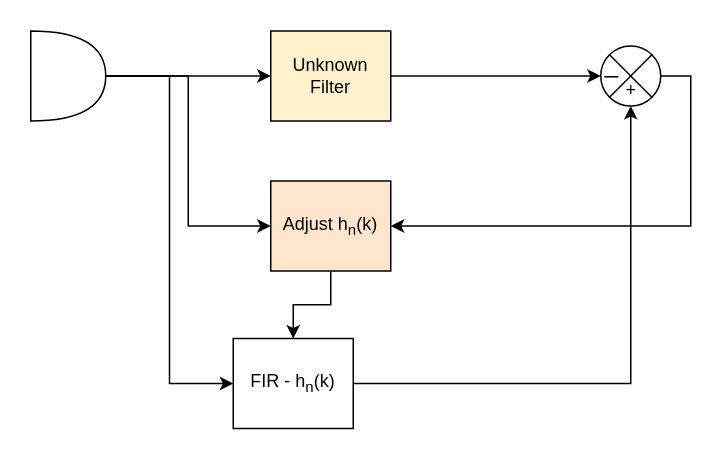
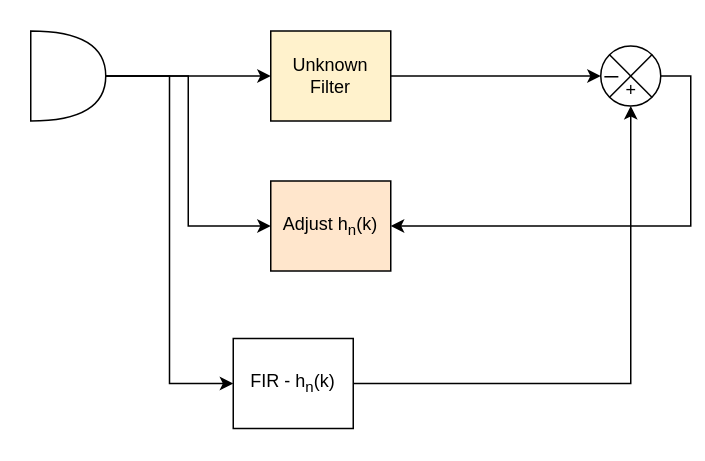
  <mxCell id="0" />
  <mxCell id="1" parent="0" />
  <mxCell id="2" style="edgeStyle=orthogonalEdgeStyle;rounded=0;orthogonalLoop=1;jettySize=auto;html=1;exitX=1;exitY=0.5;exitDx=0;exitDy=0;entryX=0;entryY=0.5;entryDx=0;entryDy=0;entryPerimeter=0;" edge="1" parent="1" source="3" target="9"><mxGeometry relative="1" as="geometry" /></mxCell>
  <mxCell id="3" value="Unknown&lt;br&gt;Filter" style="rounded=0;whiteSpace=wrap;html=1;fillColor=#fff2cc;" vertex="1" parent="1"><mxGeometry x="180" y="20" width="80" height="60" as="geometry" /></mxCell>
  <mxCell id="4" style="edgeStyle=orthogonalEdgeStyle;rounded=0;orthogonalLoop=1;jettySize=auto;html=1;exitX=1;exitY=0.5;exitDx=0;exitDy=0;entryX=0.5;entryY=1;entryDx=0;entryDy=0;entryPerimeter=0;" edge="1" parent="1" source="5" target="9"><mxGeometry relative="1" as="geometry" /></mxCell>
  <mxCell id="5" value="FIR - h&lt;sub&gt;n&lt;/sub&gt;(k)" style="rounded=0;whiteSpace=wrap;html=1;" vertex="1" parent="1"><mxGeometry x="155" y="225" width="80" height="60" as="geometry" /></mxCell>
- <mxCell id="6" style="edgeStyle=orthogonalEdgeStyle;rounded=0;orthogonalLoop=1;jettySize=auto;html=1;exitX=0.5;exitY=1;exitDx=0;exitDy=0;entryX=0.5;entryY=0;entryDx=0;entryDy=0;" edge="1" parent="1" source="7" target="5"><mxGeometry relative="1" as="geometry" /></mxCell>
  <mxCell id="7" value="Adjust h&lt;sub&gt;n&lt;/sub&gt;(k)" style="rounded=0;whiteSpace=wrap;html=1;fillColor=#ffe6cc;" vertex="1" parent="1"><mxGeometry x="180" y="120" width="80" height="60" as="geometry" /></mxCell>
  <mxCell id="8" value="" style="group" vertex="1" connectable="0" parent="1"><mxGeometry x="399" y="30" width="41" height="40" as="geometry" /></mxCell>
  <mxCell id="9" value="" style="verticalLabelPosition=bottom;verticalAlign=top;html=1;shape=mxgraph.flowchart.or;" vertex="1" parent="8"><mxGeometry x="1" width="40" height="40" as="geometry" /></mxCell>
  <mxCell id="10" value="&lt;font style=&quot;font-size: 16px&quot;&gt;_&lt;/font&gt;" style="text;html=1;align=center;verticalAlign=middle;resizable=0;points=[];;autosize=1;rotation=-180;" vertex="1" parent="8"><mxGeometry y="20" width="19" height="20" as="geometry" /></mxCell>
  <mxCell id="11" value="&lt;font&gt;+&lt;br&gt;&lt;/font&gt;" style="text;html=1;align=center;verticalAlign=middle;resizable=0;points=[];;autosize=1;" vertex="1" parent="8"><mxGeometry x="11" y="20" width="20" height="20" as="geometry" /></mxCell>
  <mxCell id="12" style="edgeStyle=orthogonalEdgeStyle;rounded=0;orthogonalLoop=1;jettySize=auto;html=1;exitX=1;exitY=0.5;exitDx=0;exitDy=0;exitPerimeter=0;entryX=1;entryY=0.5;entryDx=0;entryDy=0;" edge="1" parent="1" source="9" target="7"><mxGeometry relative="1" as="geometry" /></mxCell>
  <mxCell id="13" style="edgeStyle=orthogonalEdgeStyle;rounded=0;orthogonalLoop=1;jettySize=auto;html=1;exitX=1;exitY=0.5;exitDx=0;exitDy=0;exitPerimeter=0;entryX=0;entryY=0.5;entryDx=0;entryDy=0;" edge="1" parent="1" source="16" target="3"><mxGeometry relative="1" as="geometry" /></mxCell>
  <mxCell id="14" style="edgeStyle=orthogonalEdgeStyle;rounded=0;orthogonalLoop=1;jettySize=auto;html=1;exitX=1;exitY=0.5;exitDx=0;exitDy=0;exitPerimeter=0;entryX=0;entryY=0.5;entryDx=0;entryDy=0;" edge="1" parent="1" source="16" target="7"><mxGeometry relative="1" as="geometry" /></mxCell>
  <mxCell id="15" style="edgeStyle=orthogonalEdgeStyle;rounded=0;orthogonalLoop=1;jettySize=auto;html=1;exitX=1;exitY=0.5;exitDx=0;exitDy=0;exitPerimeter=0;entryX=0;entryY=0.5;entryDx=0;entryDy=0;" edge="1" parent="1" source="16" target="5"><mxGeometry relative="1" as="geometry" /></mxCell>
  <mxCell id="16" value="" style="shape=or;whiteSpace=wrap;html=1;" vertex="1" parent="1"><mxGeometry x="20" y="20" width="50" height="60" as="geometry" /></mxCell>
